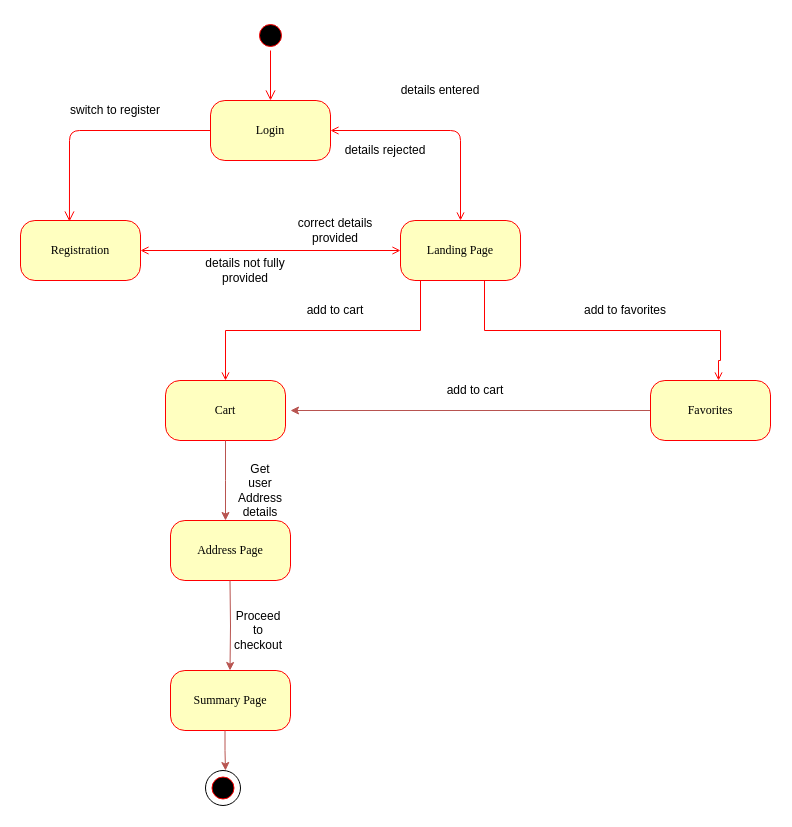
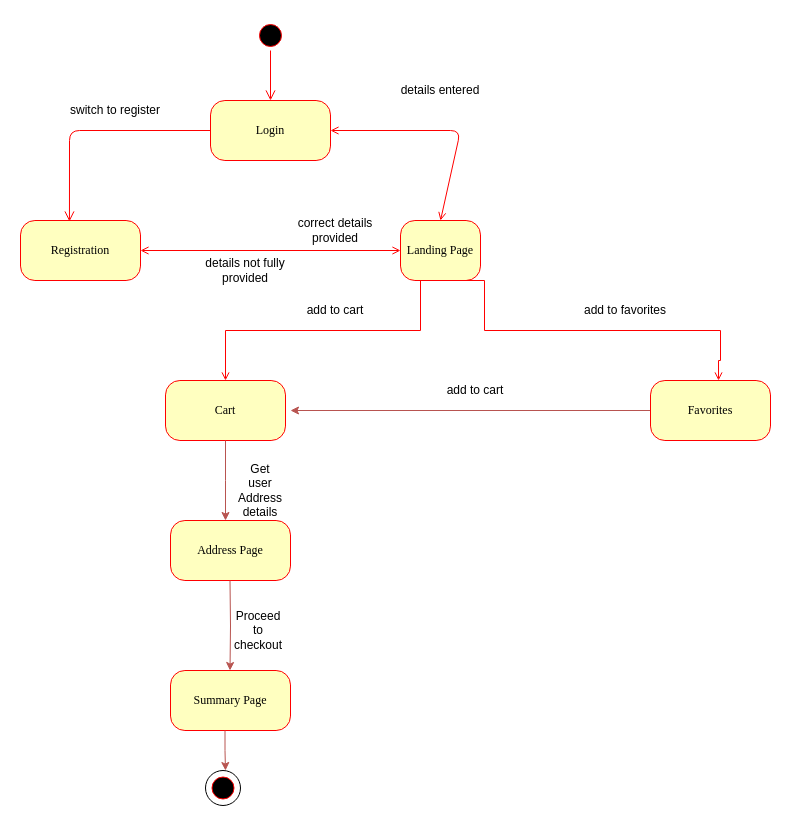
  <mxCell id="0" />
  <mxCell id="1" parent="0" />
  <mxCell id="2" value="" style="ellipse;html=1;shape=startState;fillColor=#000000;strokeColor=#ff0000;rounded=1;shadow=0;comic=0;labelBackgroundColor=none;fontFamily=Verdana;fontSize=12;fontColor=#000000;align=center;direction=south;" parent="1" vertex="1"><mxGeometry x="255" y="20" width="30" height="30" as="geometry" /></mxCell>
  <mxCell id="3" style="edgeStyle=orthogonalEdgeStyle;rounded=0;orthogonalLoop=1;jettySize=auto;html=1;exitX=1;exitY=0.5;exitDx=0;exitDy=0;entryX=0;entryY=0.5;entryDx=0;entryDy=0;startArrow=open;startFill=0;endArrow=open;endFill=0;strokeColor=#FF0000;" parent="1" source="4" target="7" edge="1"><mxGeometry relative="1" as="geometry" /></mxCell>
  <mxCell id="4" value="Registration" style="rounded=1;whiteSpace=wrap;html=1;arcSize=24;fillColor=#ffffc0;strokeColor=#ff0000;shadow=0;comic=0;labelBackgroundColor=none;fontFamily=Verdana;fontSize=12;fontColor=#000000;align=center;" parent="1" vertex="1"><mxGeometry x="20" y="220" width="120" height="60" as="geometry" /></mxCell>
  <mxCell id="5" value="Login" style="rounded=1;whiteSpace=wrap;html=1;arcSize=24;fillColor=#ffffc0;strokeColor=#ff0000;shadow=0;comic=0;labelBackgroundColor=none;fontFamily=Verdana;fontSize=12;fontColor=#000000;align=center;" parent="1" vertex="1"><mxGeometry x="210" y="100" width="120" height="60" as="geometry" /></mxCell>
  <mxCell id="6" style="edgeStyle=orthogonalEdgeStyle;rounded=0;orthogonalLoop=1;jettySize=auto;html=1;entryX=0.5;entryY=0;entryDx=0;entryDy=0;startArrow=none;startFill=0;endArrow=open;endFill=0;strokeColor=#FF0000;exitX=0.5;exitY=1;exitDx=0;exitDy=0;" parent="1" source="7" target="18" edge="1"><mxGeometry relative="1" as="geometry"><mxPoint x="460" y="290" as="sourcePoint" /><Array as="points"><mxPoint x="420" y="280" /><mxPoint x="420" y="330" /><mxPoint x="225" y="330" /></Array></mxGeometry></mxCell>
- <mxCell id="7" value="Landing Page" style="rounded=1;whiteSpace=wrap;html=1;arcSize=24;fillColor=#ffffc0;strokeColor=#ff0000;shadow=0;comic=0;labelBackgroundColor=none;fontFamily=Verdana;fontSize=12;fontColor=#000000;align=center;" parent="1" vertex="1"><mxGeometry x="400" y="220" width="120" height="60" as="geometry" /></mxCell>
+ <mxCell id="7" value="Landing Page" style="rounded=1;whiteSpace=wrap;html=1;arcSize=24;fillColor=#ffffc0;strokeColor=#ff0000;shadow=0;comic=0;labelBackgroundColor=none;fontFamily=Verdana;fontSize=12;fontColor=#000000;align=center;" parent="1" vertex="1"><mxGeometry x="400" y="220" width="80" height="60" as="geometry" /></mxCell>
  <mxCell id="8" style="edgeStyle=orthogonalEdgeStyle;html=1;labelBackgroundColor=none;endArrow=open;endSize=8;strokeColor=#ff0000;fontFamily=Verdana;fontSize=12;align=left;" parent="1" source="2" target="5" edge="1"><mxGeometry relative="1" as="geometry" /></mxCell>
  <mxCell id="9" style="edgeStyle=orthogonalEdgeStyle;html=1;exitX=0;exitY=0.5;entryX=0.408;entryY=0.017;labelBackgroundColor=none;endArrow=open;endSize=8;strokeColor=#ff0000;fontFamily=Verdana;fontSize=12;align=left;entryDx=0;entryDy=0;exitDx=0;exitDy=0;entryPerimeter=0;" parent="1" source="5" target="4" edge="1"><mxGeometry relative="1" as="geometry" /></mxCell>
  <mxCell id="10" value="" style="endArrow=open;startArrow=open;html=1;entryX=0.5;entryY=0;entryDx=0;entryDy=0;exitX=1;exitY=0.5;exitDx=0;exitDy=0;strokeColor=#FF0000;endFill=0;startFill=0;" parent="1" source="5" target="7" edge="1"><mxGeometry width="50" height="50" relative="1" as="geometry"><mxPoint x="380" y="150" as="sourcePoint" /><mxPoint x="430" y="100" as="targetPoint" /><Array as="points"><mxPoint x="460" y="130" /></Array></mxGeometry></mxCell>
  <mxCell id="11" value="details entered" style="text;html=1;strokeColor=none;fillColor=none;align=center;verticalAlign=middle;whiteSpace=wrap;rounded=0;" parent="1" vertex="1"><mxGeometry x="385" y="80" width="110" height="20" as="geometry" /></mxCell>
- <mxCell id="12" value="details rejected" style="text;html=1;strokeColor=none;fillColor=none;align=center;verticalAlign=middle;whiteSpace=wrap;rounded=0;" parent="1" vertex="1"><mxGeometry x="330" y="140" width="110" height="20" as="geometry" /></mxCell>
  <mxCell id="13" value="switch to register" style="text;html=1;strokeColor=none;fillColor=none;align=center;verticalAlign=middle;whiteSpace=wrap;rounded=0;" parent="1" vertex="1"><mxGeometry x="60" y="100" width="110" height="20" as="geometry" /></mxCell>
  <mxCell id="14" value="" style="ellipse;html=1;shape=startState;fillColor=#000000;strokeColor=#ff0000;rounded=1;shadow=0;comic=0;labelBackgroundColor=none;fontFamily=Verdana;fontSize=12;fontColor=#000000;align=center;direction=south;" parent="1" vertex="1"><mxGeometry x="207.5" y="772.5" width="30" height="30" as="geometry" /></mxCell>
  <mxCell id="15" value="" style="ellipse;whiteSpace=wrap;html=1;aspect=fixed;fillColor=none;" parent="1" vertex="1"><mxGeometry x="205" y="770" width="35" height="35" as="geometry" /></mxCell>
  <mxCell id="16" value="details not fully provided" style="text;html=1;strokeColor=none;fillColor=none;align=center;verticalAlign=middle;whiteSpace=wrap;rounded=0;" parent="1" vertex="1"><mxGeometry x="190" y="260" width="110" height="20" as="geometry" /></mxCell>
  <mxCell id="17" value="correct details provided" style="text;html=1;strokeColor=none;fillColor=none;align=center;verticalAlign=middle;whiteSpace=wrap;rounded=0;" parent="1" vertex="1"><mxGeometry x="280" y="220" width="110" height="20" as="geometry" /></mxCell>
  <mxCell id="18" value="Cart" style="rounded=1;whiteSpace=wrap;html=1;arcSize=24;fillColor=#ffffc0;strokeColor=#ff0000;shadow=0;comic=0;labelBackgroundColor=none;fontFamily=Verdana;fontSize=12;fontColor=#000000;align=center;" parent="1" vertex="1"><mxGeometry x="165" y="380" width="120" height="60" as="geometry" /></mxCell>
  <mxCell id="19" value="add to cart" style="text;html=1;strokeColor=none;fillColor=none;align=center;verticalAlign=middle;whiteSpace=wrap;rounded=0;" parent="1" vertex="1"><mxGeometry x="280" y="300" width="110" height="20" as="geometry" /></mxCell>
  <mxCell id="20" style="edgeStyle=orthogonalEdgeStyle;rounded=0;orthogonalLoop=1;jettySize=auto;html=1;fillColor=#f8cecc;strokeColor=#b85450;" parent="1" source="21" edge="1"><mxGeometry relative="1" as="geometry"><mxPoint x="290" y="410" as="targetPoint" /></mxGeometry></mxCell>
  <mxCell id="21" value="Favorites" style="rounded=1;whiteSpace=wrap;html=1;arcSize=24;fillColor=#ffffc0;strokeColor=#ff0000;shadow=0;comic=0;labelBackgroundColor=none;fontFamily=Verdana;fontSize=12;fontColor=#000000;align=center;" parent="1" vertex="1"><mxGeometry x="650" y="380" width="120" height="60" as="geometry" /></mxCell>
  <mxCell id="22" style="edgeStyle=orthogonalEdgeStyle;rounded=0;orthogonalLoop=1;jettySize=auto;html=1;startArrow=none;startFill=0;endArrow=open;endFill=0;strokeColor=#FF0000;exitX=0.7;exitY=1;exitDx=0;exitDy=0;exitPerimeter=0;entryX=0.567;entryY=0;entryDx=0;entryDy=0;entryPerimeter=0;" parent="1" source="7" target="21" edge="1"><mxGeometry relative="1" as="geometry"><mxPoint x="470" y="290" as="sourcePoint" /><mxPoint x="640" y="370" as="targetPoint" /><Array as="points"><mxPoint x="484" y="330" /><mxPoint x="720" y="330" /><mxPoint x="720" y="360" /><mxPoint x="718" y="360" /></Array></mxGeometry></mxCell>
  <mxCell id="23" value="add to favorites" style="text;html=1;strokeColor=none;fillColor=none;align=center;verticalAlign=middle;whiteSpace=wrap;rounded=0;" parent="1" vertex="1"><mxGeometry x="570" y="300" width="110" height="20" as="geometry" /></mxCell>
  <mxCell id="24" value="add to cart" style="text;html=1;strokeColor=none;fillColor=none;align=center;verticalAlign=middle;whiteSpace=wrap;rounded=0;" parent="1" vertex="1"><mxGeometry x="420" y="380" width="110" height="20" as="geometry" /></mxCell>
  <mxCell id="25" value="Address Page" style="rounded=1;whiteSpace=wrap;html=1;arcSize=24;fillColor=#ffffc0;strokeColor=#ff0000;shadow=0;comic=0;labelBackgroundColor=none;fontFamily=Verdana;fontSize=12;fontColor=#000000;align=center;" vertex="1" parent="1"><mxGeometry x="170" y="520" width="120" height="60" as="geometry" /></mxCell>
  <mxCell id="26" style="edgeStyle=orthogonalEdgeStyle;rounded=0;orthogonalLoop=1;jettySize=auto;html=1;fillColor=#f8cecc;strokeColor=#b85450;exitX=0.5;exitY=1;exitDx=0;exitDy=0;" edge="1" parent="1" source="18"><mxGeometry relative="1" as="geometry"><mxPoint x="225" y="520" as="targetPoint" /><mxPoint x="610" y="480" as="sourcePoint" /></mxGeometry></mxCell>
  <mxCell id="27" value="Get user Address details" style="text;html=1;strokeColor=none;fillColor=none;align=center;verticalAlign=middle;whiteSpace=wrap;rounded=0;hachureGap=4;pointerEvents=0;" vertex="1" parent="1"><mxGeometry x="240" y="480" width="40" height="20" as="geometry" /></mxCell>
  <mxCell id="28" value="Summary Page" style="rounded=1;whiteSpace=wrap;html=1;arcSize=24;fillColor=#ffffc0;strokeColor=#ff0000;shadow=0;comic=0;labelBackgroundColor=none;fontFamily=Verdana;fontSize=12;fontColor=#000000;align=center;" vertex="1" parent="1"><mxGeometry x="170" y="670" width="120" height="60" as="geometry" /></mxCell>
  <mxCell id="29" style="edgeStyle=orthogonalEdgeStyle;rounded=0;orthogonalLoop=1;jettySize=auto;html=1;fillColor=#f8cecc;strokeColor=#b85450;exitX=0.5;exitY=1;exitDx=0;exitDy=0;entryX=0.496;entryY=0;entryDx=0;entryDy=0;entryPerimeter=0;" edge="1" parent="1" target="28"><mxGeometry relative="1" as="geometry"><mxPoint x="229.5" y="660" as="targetPoint" /><mxPoint x="229.5" y="580" as="sourcePoint" /><Array as="points" /></mxGeometry></mxCell>
  <mxCell id="30" value="Proceed to checkout" style="text;html=1;strokeColor=none;fillColor=none;align=center;verticalAlign=middle;whiteSpace=wrap;rounded=0;hachureGap=4;pointerEvents=0;" vertex="1" parent="1"><mxGeometry x="237.5" y="620" width="40" height="20" as="geometry" /></mxCell>
  <mxCell id="31" style="edgeStyle=orthogonalEdgeStyle;rounded=0;orthogonalLoop=1;jettySize=auto;html=1;fillColor=#f8cecc;strokeColor=#b85450;exitX=0.5;exitY=1;exitDx=0;exitDy=0;" edge="1" parent="1"><mxGeometry relative="1" as="geometry"><mxPoint x="225" y="770" as="targetPoint" /><mxPoint x="224.5" y="730" as="sourcePoint" /><Array as="points"><mxPoint x="225" y="750" /><mxPoint x="225" y="750" /></Array></mxGeometry></mxCell>
